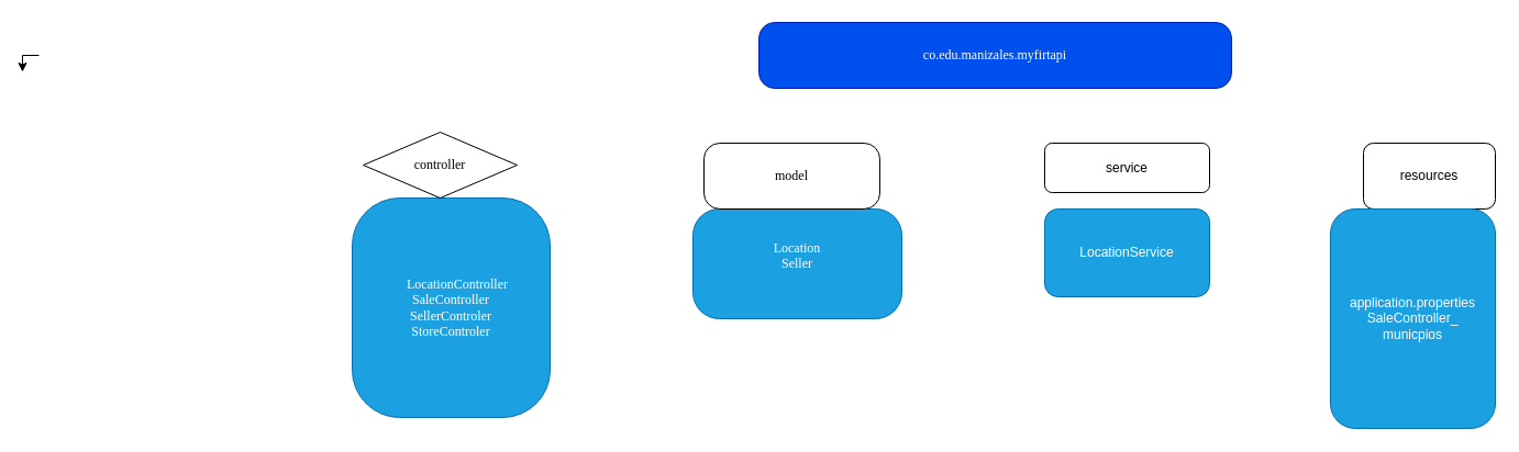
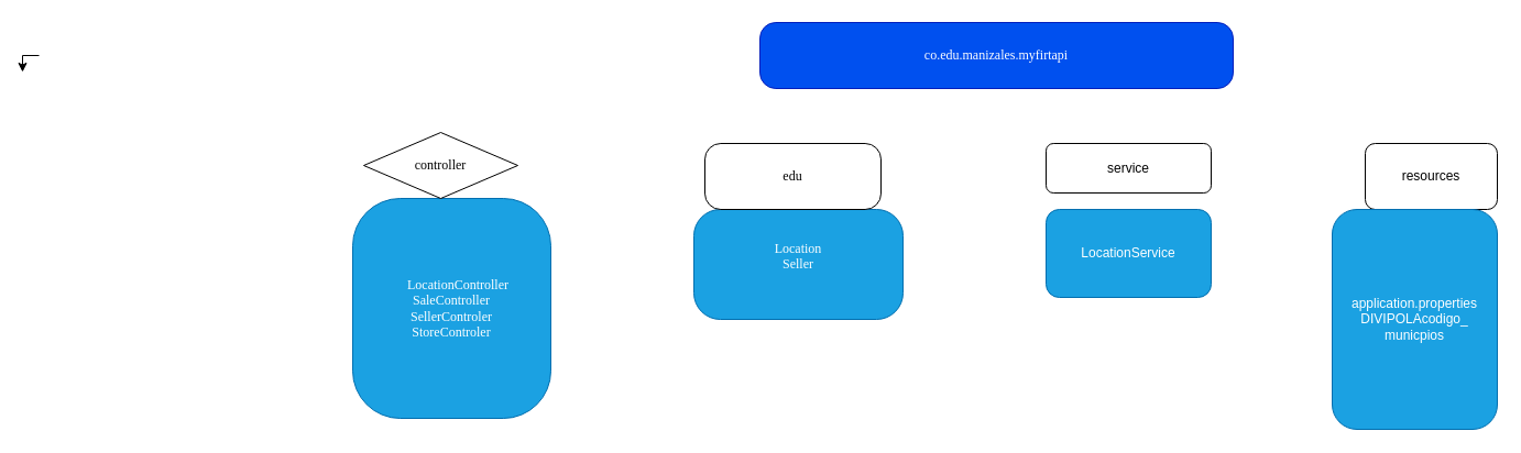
  <mxCell id="0" />
  <mxCell id="1" parent="0" />
  <mxCell id="2" value="&amp;nbsp; &amp;nbsp; LocationController&lt;div&gt;SaleController&lt;/div&gt;&lt;div&gt;SellerControler&lt;/div&gt;&lt;div&gt;StoreControler&lt;/div&gt;" style="rounded=1;whiteSpace=wrap;html=1;arcSize=24;fillColor=#1ba1e2;shadow=0;comic=0;labelBackgroundColor=none;fontFamily=Verdana;fontSize=12;align=center;fontColor=#ffffff;strokeColor=#006EAF;" parent="1" vertex="1"><mxGeometry x="320" y="180" width="180" height="200" as="geometry" /></mxCell>
  <mxCell id="3" value="co.edu.manizales.myfirtapi" style="rounded=1;whiteSpace=wrap;html=1;arcSize=24;fillColor=#0050ef;strokeColor=#001DBC;shadow=0;comic=0;labelBackgroundColor=none;fontFamily=Verdana;fontSize=12;fontColor=#ffffff;align=center;" parent="1" vertex="1"><mxGeometry x="690" y="20" width="430" height="60" as="geometry" /></mxCell>
  <mxCell id="4" value="controller" style="rhombus;whiteSpace=wrap;html=1;arcSize=24;shadow=0;comic=0;labelBackgroundColor=none;fontFamily=Verdana;fontSize=12;align=center;" parent="1" vertex="1"><mxGeometry x="330" y="120" width="140" height="60" as="geometry" /></mxCell>
  <mxCell id="5" value="Location&lt;div&gt;Seller&lt;div&gt;&lt;br&gt;&lt;/div&gt;&lt;/div&gt;" style="rounded=1;whiteSpace=wrap;html=1;arcSize=24;fillColor=#1ba1e2;strokeColor=#006EAF;shadow=0;comic=0;labelBackgroundColor=none;fontFamily=Verdana;fontSize=12;fontColor=#ffffff;align=center;" parent="1" vertex="1"><mxGeometry x="630" y="190" width="190" height="100" as="geometry" /></mxCell>
- <mxCell id="6" value="model" style="rounded=1;whiteSpace=wrap;html=1;arcSize=24;shadow=0;comic=0;labelBackgroundColor=none;fontFamily=Verdana;fontSize=12;align=center;" parent="1" vertex="1"><mxGeometry x="640" y="130" width="160" height="60" as="geometry" /></mxCell>
+ <mxCell id="6" value="edu" style="rounded=1;whiteSpace=wrap;html=1;arcSize=24;shadow=0;comic=0;labelBackgroundColor=none;fontFamily=Verdana;fontSize=12;align=center;" parent="1" vertex="1"><mxGeometry x="640" y="130" width="160" height="60" as="geometry" /></mxCell>
  <mxCell id="7" style="edgeStyle=orthogonalEdgeStyle;rounded=0;orthogonalLoop=1;jettySize=auto;html=1;exitX=0;exitY=0.5;exitDx=0;exitDy=0;entryX=0.5;entryY=1;entryDx=0;entryDy=0;" edge="1" parent="1"><mxGeometry relative="1" as="geometry"><mxPoint x="35" y="50" as="sourcePoint" /><mxPoint x="20" y="65" as="targetPoint" /></mxGeometry></mxCell>
  <mxCell id="8" value="service" style="rounded=1;whiteSpace=wrap;html=1;" vertex="1" parent="1"><mxGeometry x="950" y="130" width="150" height="45" as="geometry" /></mxCell>
  <mxCell id="9" value="LocationService" style="rounded=1;whiteSpace=wrap;html=1;fillColor=#1ba1e2;fontColor=#ffffff;strokeColor=#006EAF;" vertex="1" parent="1"><mxGeometry x="950" y="190" width="150" height="80" as="geometry" /></mxCell>
  <mxCell id="10" value="resources" style="rounded=1;whiteSpace=wrap;html=1;" vertex="1" parent="1"><mxGeometry x="1240" y="130" width="120" height="60" as="geometry" /></mxCell>
- <mxCell id="11" value="application.properties&lt;div&gt;SaleController_&lt;/div&gt;&lt;div&gt;municpios&lt;/div&gt;" style="rounded=1;whiteSpace=wrap;html=1;fillColor=#1ba1e2;fontColor=#ffffff;strokeColor=#006EAF;" vertex="1" parent="1"><mxGeometry x="1210" y="190" width="150" height="200" as="geometry" /></mxCell>
+ <mxCell id="11" value="application.properties&lt;div&gt;DIVIPOLAcodigo_&lt;/div&gt;&lt;div&gt;municpios&lt;/div&gt;" style="rounded=1;whiteSpace=wrap;html=1;fillColor=#1ba1e2;fontColor=#ffffff;strokeColor=#006EAF;" vertex="1" parent="1"><mxGeometry x="1210" y="190" width="150" height="200" as="geometry" /></mxCell>
